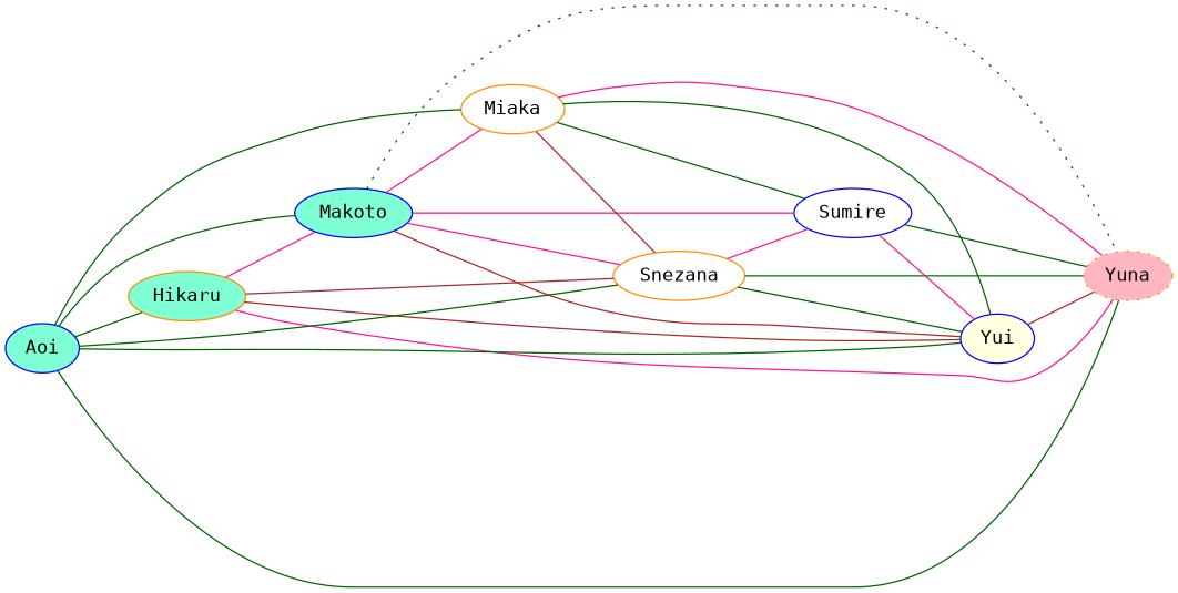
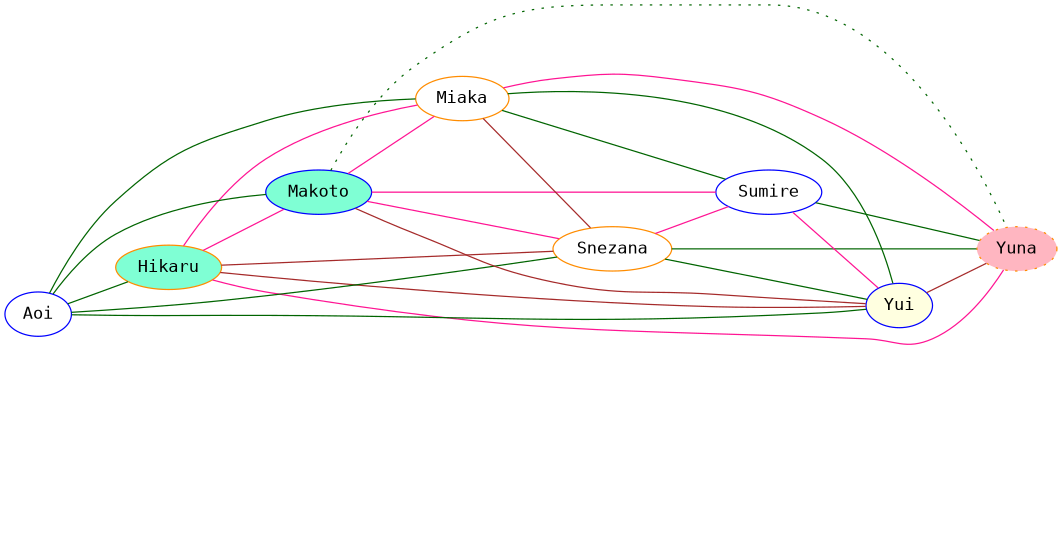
  strict graph {
    fontname="DejaVu Sans Mono"
    rankdir=LR
    node [color=darkorange fillcolor=white fontname="DejaVu Sans Mono" style=filled]
    edge [color=darkgreen fontname="DejaVu Sans Mono"]
    Hikaru [fillcolor=aquamarine]
-   Aoi [color=blue fillcolor=aquamarine]
+   Aoi [color=blue]
    Makoto [color=blue fillcolor=aquamarine]
    Miaka
    Snezana
    Yui [color=blue fillcolor=lightyellow]
    Yuna [fillcolor=lightpink style="dotted,filled"]
    Sumire [color=blue]
    Hikaru -- Makoto [color=deeppink]
+   Hikaru -- Miaka [color=deeppink]
    Hikaru -- Snezana [color=brown]
    Hikaru -- Yui [color=brown]
    Hikaru -- Yuna [color=deeppink]
    Aoi -- Hikaru
    Aoi -- Makoto
    Aoi -- Miaka
    Aoi -- Snezana
    Aoi -- Yui
-   Aoi -- Yuna
    Makoto -- Miaka [color=deeppink]
    Makoto -- Snezana [color=deeppink]
    Makoto -- Yui [color=brown]
    Makoto -- Yuna [style=dotted]
    Makoto -- Sumire [color=deeppink]
    Miaka -- Snezana [color=brown]
    Miaka -- Yui
    Miaka -- Yuna [color=deeppink]
    Miaka -- Sumire
    Snezana -- Yui
    Snezana -- Yuna
    Snezana -- Sumire [color=deeppink]
    Yui -- Yuna [color=brown]
    Sumire -- Yui [color=deeppink]
    Sumire -- Yuna
  }
